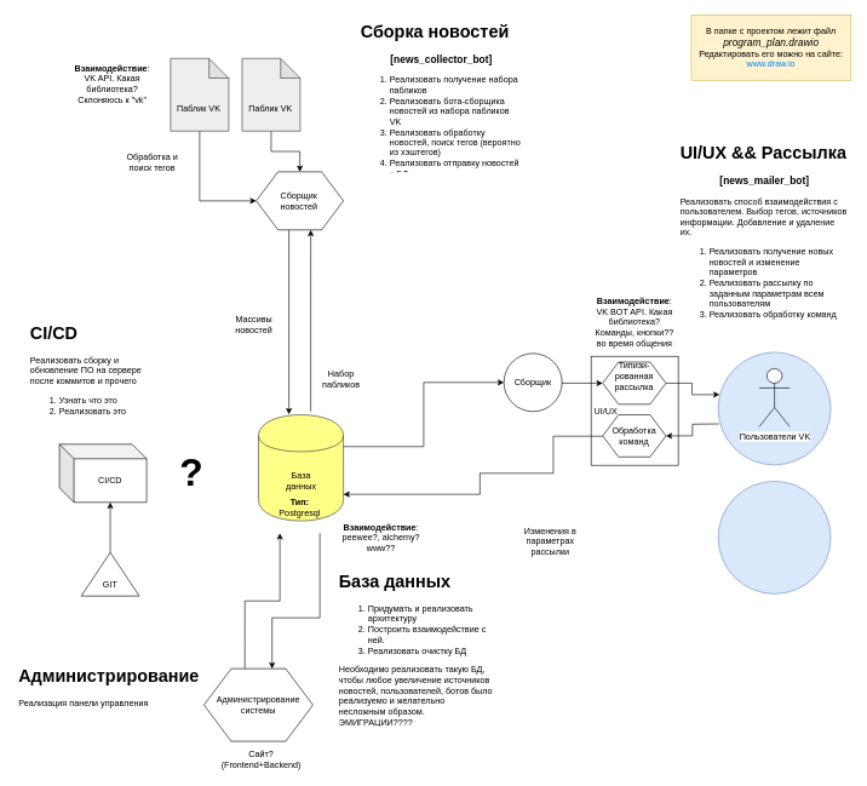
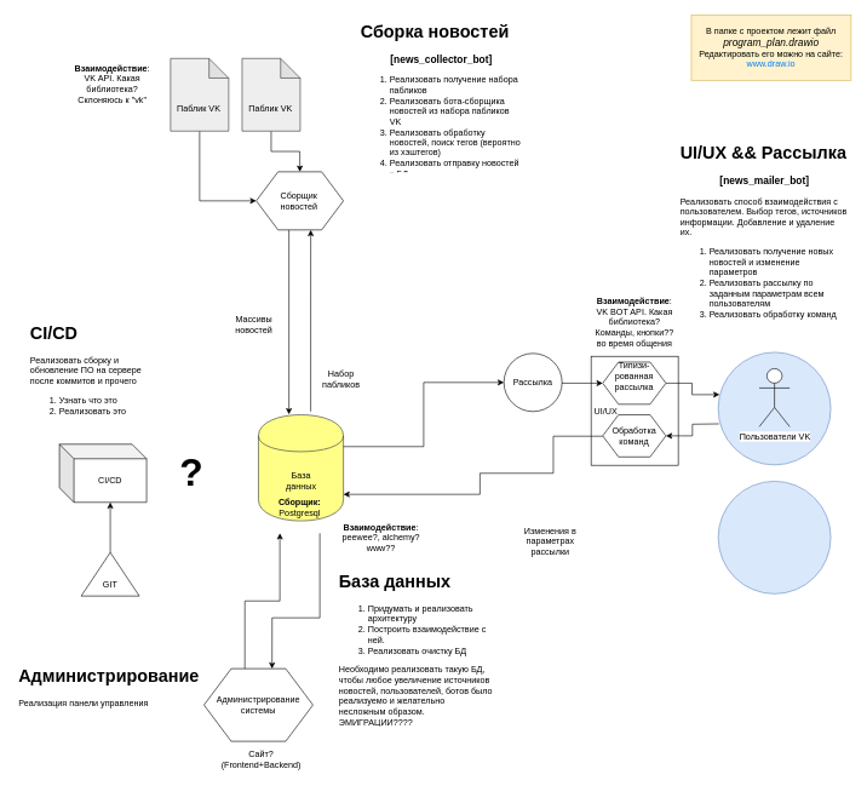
  <mxCell id="0" />
  <mxCell id="1" parent="0" />
  <mxCell id="2" value="" style="rounded=0;whiteSpace=wrap;html=1;" parent="1" vertex="1"><mxGeometry x="813" y="490" width="120" height="150" as="geometry" /></mxCell>
  <mxCell id="3" style="edgeStyle=orthogonalEdgeStyle;rounded=0;orthogonalLoop=1;jettySize=auto;html=1;entryX=0.625;entryY=1;entryDx=0;entryDy=0;exitX=0.615;exitY=-0.031;exitDx=0;exitDy=0;exitPerimeter=0;" parent="1" source="4" target="25" edge="1"><mxGeometry relative="1" as="geometry"><Array as="points" /><mxPoint x="427" y="557" as="sourcePoint" /></mxGeometry></mxCell>
  <mxCell id="4" value="" style="shape=cylinder;whiteSpace=wrap;html=1;boundedLbl=1;backgroundOutline=1;fillColor=#ffff88;strokeColor=#36393d;" parent="1" vertex="1"><mxGeometry x="355" y="570.5" width="117" height="146" as="geometry" /></mxCell>
  <mxCell id="5" value="База данных" style="text;html=1;strokeColor=none;fillColor=none;align=center;verticalAlign=middle;whiteSpace=wrap;rounded=0;" parent="1" vertex="1"><mxGeometry x="393.5" y="651" width="40" height="20" as="geometry" /></mxCell>
  <mxCell id="6" value="&lt;h1&gt;База данных&lt;br&gt;&lt;/h1&gt;&lt;ol&gt;&lt;li&gt;Придумать и реализовать архитектуру &lt;/li&gt;&lt;li&gt;Построить взаимодействие с ней. &lt;/li&gt;&lt;li&gt;Реализовать очистку БД&lt;br&gt;&lt;/li&gt;&lt;/ol&gt;&lt;p&gt;Необходимо реализовать такую БД, чтобы любое увеличение источников новостей, пользователей, ботов было реализуемо и желательно несложным образом. ЭМИГРАЦИИ????&lt;/p&gt;" style="text;html=1;strokeColor=none;fillColor=none;spacing=5;spacingTop=-20;whiteSpace=wrap;overflow=hidden;rounded=0;" parent="1" vertex="1"><mxGeometry x="461" y="780" width="220" height="220" as="geometry" /></mxCell>
  <mxCell id="7" value="&lt;div&gt;&lt;b&gt;Взаимодействие&lt;/b&gt;:&lt;/div&gt;&lt;div&gt;peewee?, alchemy?&lt;/div&gt;&lt;div&gt;www??&lt;br&gt;&lt;/div&gt;" style="text;html=1;strokeColor=none;fillColor=none;align=center;verticalAlign=middle;whiteSpace=wrap;rounded=0;" parent="1" vertex="1"><mxGeometry x="469" y="709.5" width="110" height="60" as="geometry" /></mxCell>
  <mxCell id="8" style="edgeStyle=orthogonalEdgeStyle;rounded=0;orthogonalLoop=1;jettySize=auto;html=1;exitX=0.75;exitY=1;exitDx=0;exitDy=0;entryX=0.625;entryY=0;entryDx=0;entryDy=0;" edge="1" parent="1" source="9" target="50"><mxGeometry relative="1" as="geometry"><Array as="points"><mxPoint x="440" y="850" /><mxPoint x="374" y="850" /></Array></mxGeometry></mxCell>
- <mxCell id="9" value="&lt;div&gt;&lt;b&gt;Тип:&lt;/b&gt;&lt;/div&gt;&lt;div&gt;Postgresql&lt;/div&gt;" style="text;html=1;strokeColor=none;fillColor=none;align=center;verticalAlign=middle;whiteSpace=wrap;rounded=0;" parent="1" vertex="1"><mxGeometry x="357" y="663.5" width="110" height="70" as="geometry" /></mxCell>
+ <mxCell id="9" value="&lt;div&gt;&lt;b&gt;Сборщик:&lt;/b&gt;&lt;/div&gt;&lt;div&gt;Postgresql&lt;/div&gt;" style="text;html=1;strokeColor=none;fillColor=none;align=center;verticalAlign=middle;whiteSpace=wrap;rounded=0;" parent="1" vertex="1"><mxGeometry x="357" y="663.5" width="110" height="70" as="geometry" /></mxCell>
  <mxCell id="10" value="" style="ellipse;whiteSpace=wrap;html=1;aspect=fixed;fillColor=#dae8fc;strokeColor=#6c8ebf;" parent="1" vertex="1"><mxGeometry x="988" y="484.5" width="155" height="155" as="geometry" /></mxCell>
  <mxCell id="11" value="Пользователи VK" style="shape=umlActor;verticalLabelPosition=bottom;labelBackgroundColor=#ffffff;verticalAlign=top;html=1;outlineConnect=0;" parent="1" vertex="1"><mxGeometry x="1044.5" y="507" width="42" height="80" as="geometry" /></mxCell>
  <mxCell id="12" value="" style="ellipse;whiteSpace=wrap;html=1;aspect=fixed;fillColor=#dae8fc;strokeColor=#6c8ebf;" parent="1" vertex="1"><mxGeometry x="988" y="662" width="155" height="155" as="geometry" /></mxCell>
  <mxCell id="13" value="&lt;h1&gt;UI/UX &amp;amp;&amp;amp; Рассылка&lt;br&gt;&lt;/h1&gt;&lt;div align=&quot;center&quot;&gt;&lt;b&gt;&lt;font style=&quot;font-size: 14px&quot;&gt;[news_mailer_bot]&lt;/font&gt;&lt;/b&gt;&lt;br&gt;&lt;/div&gt;&lt;p&gt;Реализовать способ взаимодействия с пользователем. Выбор тегов, источников информации. Добавление и удаление их.&lt;/p&gt;&lt;ol&gt;&lt;li&gt;Реализовать получение новых новостей и изменение параметров&lt;/li&gt;&lt;li&gt;Реализовать рассылку по заданным параметрам всем пользователям&lt;/li&gt;&lt;li&gt;Реализовать обработку команд&lt;br&gt;&lt;/li&gt;&lt;/ol&gt;&lt;p&gt;&lt;br&gt;&lt;/p&gt;" style="text;html=1;strokeColor=none;fillColor=none;spacing=5;spacingTop=-20;whiteSpace=wrap;overflow=hidden;rounded=0;" parent="1" vertex="1"><mxGeometry x="931" y="190" width="240" height="270" as="geometry" /></mxCell>
  <mxCell id="14" style="edgeStyle=orthogonalEdgeStyle;rounded=0;orthogonalLoop=1;jettySize=auto;html=1;exitX=1;exitY=0.5;exitDx=0;exitDy=0;entryX=0.012;entryY=0.376;entryDx=0;entryDy=0;entryPerimeter=0;" parent="1" source="33" target="10" edge="1"><mxGeometry relative="1" as="geometry"><mxPoint x="918" y="543" as="sourcePoint" /></mxGeometry></mxCell>
  <mxCell id="15" style="edgeStyle=orthogonalEdgeStyle;rounded=0;orthogonalLoop=1;jettySize=auto;html=1;entryX=1;entryY=0.5;entryDx=0;entryDy=0;" parent="1" target="31" edge="1"><mxGeometry relative="1" as="geometry"><mxPoint x="989" y="583" as="sourcePoint" /><mxPoint x="941" y="600" as="targetPoint" /></mxGeometry></mxCell>
  <mxCell id="16" value="&lt;div&gt;&lt;b&gt;Взаимодействие&lt;/b&gt;:&lt;/div&gt;&lt;div&gt;VK BOT API. Какая библиотека?&lt;/div&gt;&lt;div&gt;Команды, кнопки?? во время общения&lt;br&gt;&lt;/div&gt;" style="text;html=1;strokeColor=none;fillColor=none;align=center;verticalAlign=middle;whiteSpace=wrap;rounded=0;" parent="1" vertex="1"><mxGeometry x="818" y="408" width="110" height="69" as="geometry" /></mxCell>
  <mxCell id="17" style="edgeStyle=orthogonalEdgeStyle;rounded=0;orthogonalLoop=1;jettySize=auto;html=1;exitX=1;exitY=0.5;exitDx=0;exitDy=0;entryX=0;entryY=0.5;entryDx=0;entryDy=0;" parent="1" source="38" target="33" edge="1"><mxGeometry relative="1" as="geometry"><mxPoint x="711" y="604" as="sourcePoint" /><Array as="points"><mxPoint x="769" y="526" /><mxPoint x="769" y="527" /></Array></mxGeometry></mxCell>
  <mxCell id="18" style="edgeStyle=orthogonalEdgeStyle;rounded=0;orthogonalLoop=1;jettySize=auto;html=1;entryX=0.5;entryY=0;entryDx=0;entryDy=0;" parent="1" source="19" target="25" edge="1"><mxGeometry relative="1" as="geometry" /></mxCell>
  <mxCell id="19" value="" style="shape=note;whiteSpace=wrap;html=1;backgroundOutline=1;darkOpacity=0.05;size=27;fillColor=#eeeeee;strokeColor=#36393d;" parent="1" vertex="1"><mxGeometry x="332.5" y="80" width="80" height="100" as="geometry" /></mxCell>
  <mxCell id="20" value="Паблик VK" style="text;html=1;strokeColor=none;fillColor=none;align=center;verticalAlign=middle;whiteSpace=wrap;rounded=0;" parent="1" vertex="1"><mxGeometry x="335.5" y="140" width="72" height="20" as="geometry" /></mxCell>
  <mxCell id="21" style="edgeStyle=orthogonalEdgeStyle;rounded=0;orthogonalLoop=1;jettySize=auto;html=1;entryX=0;entryY=0.5;entryDx=0;entryDy=0;" parent="1" source="22" target="25" edge="1"><mxGeometry relative="1" as="geometry"><mxPoint x="311" y="280" as="targetPoint" /><Array as="points"><mxPoint x="274" y="276" /></Array></mxGeometry></mxCell>
  <mxCell id="22" value="" style="shape=note;whiteSpace=wrap;html=1;backgroundOutline=1;darkOpacity=0.05;size=27;fillColor=#eeeeee;strokeColor=#36393d;" parent="1" vertex="1"><mxGeometry x="234" y="80" width="80" height="100" as="geometry" /></mxCell>
  <mxCell id="23" value="Паблик VK" style="text;html=1;strokeColor=none;fillColor=none;align=center;verticalAlign=middle;whiteSpace=wrap;rounded=0;" parent="1" vertex="1"><mxGeometry x="237" y="140" width="72" height="20" as="geometry" /></mxCell>
  <mxCell id="24" style="edgeStyle=orthogonalEdgeStyle;rounded=0;orthogonalLoop=1;jettySize=auto;html=1;exitX=0.375;exitY=1;exitDx=0;exitDy=0;" parent="1" source="25" edge="1"><mxGeometry relative="1" as="geometry"><mxPoint x="397" y="570" as="targetPoint" /></mxGeometry></mxCell>
  <mxCell id="25" value="" style="shape=hexagon;perimeter=hexagonPerimeter2;whiteSpace=wrap;html=1;" parent="1" vertex="1"><mxGeometry x="352" y="236" width="120" height="80" as="geometry" /></mxCell>
  <mxCell id="26" value="Сборщик новостей" style="text;html=1;strokeColor=none;fillColor=none;align=center;verticalAlign=middle;whiteSpace=wrap;rounded=0;" parent="1" vertex="1"><mxGeometry x="391" y="266" width="40" height="20" as="geometry" /></mxCell>
- <mxCell id="27" value="Обработка и поиск тегов" style="text;html=1;strokeColor=none;fillColor=none;align=center;verticalAlign=middle;whiteSpace=wrap;rounded=0;" parent="1" vertex="1"><mxGeometry x="159" y="206" width="100" height="34" as="geometry" /></mxCell>
  <mxCell id="28" value="&lt;h1&gt;Сборка новостей&lt;/h1&gt;&lt;div align=&quot;center&quot;&gt;&lt;b&gt;&lt;font style=&quot;font-size: 14px&quot;&gt;[news_collector_bot]&lt;/font&gt;&lt;/b&gt;&lt;br&gt;&lt;/div&gt;&lt;ol&gt;&lt;li&gt;Реализовать получение набора пабликов&lt;br&gt;&lt;/li&gt;&lt;li&gt;Реализовать бота-сборщика новостей из набора пабликов VK&lt;/li&gt;&lt;li&gt;Реализовать обработку новостей, поиск тегов (вероятно из хэштегов)&lt;/li&gt;&lt;li&gt;Реализовать отправку новостей в БД&lt;br&gt;&lt;/li&gt;&lt;/ol&gt;" style="text;html=1;strokeColor=none;fillColor=none;spacing=5;spacingTop=-20;whiteSpace=wrap;overflow=hidden;rounded=0;" parent="1" vertex="1"><mxGeometry x="491" y="23" width="230" height="214" as="geometry" /></mxCell>
  <mxCell id="29" value="Набор пабликов" style="text;html=1;strokeColor=none;fillColor=none;align=center;verticalAlign=middle;whiteSpace=wrap;rounded=0;" parent="1" vertex="1"><mxGeometry x="449" y="512" width="40" height="20" as="geometry" /></mxCell>
  <mxCell id="30" value="Массивы новостей" style="text;html=1;strokeColor=none;fillColor=none;align=center;verticalAlign=middle;whiteSpace=wrap;rounded=0;" parent="1" vertex="1"><mxGeometry x="329" y="437" width="40" height="20" as="geometry" /></mxCell>
  <mxCell id="31" value="" style="shape=hexagon;perimeter=hexagonPerimeter2;whiteSpace=wrap;html=1;" parent="1" vertex="1"><mxGeometry x="829" y="570.5" width="87" height="58" as="geometry" /></mxCell>
  <mxCell id="32" value="Обработка команд" style="text;html=1;strokeColor=none;fillColor=none;align=center;verticalAlign=middle;whiteSpace=wrap;rounded=0;" parent="1" vertex="1"><mxGeometry x="840" y="585" width="65" height="29" as="geometry" /></mxCell>
  <mxCell id="33" value="" style="shape=hexagon;perimeter=hexagonPerimeter2;whiteSpace=wrap;html=1;" parent="1" vertex="1"><mxGeometry x="829" y="498" width="87" height="58" as="geometry" /></mxCell>
  <mxCell id="34" value="&lt;div&gt;Типизи-рованная&lt;/div&gt;&lt;div&gt;рассылка&lt;br&gt;&lt;/div&gt;" style="text;html=1;strokeColor=none;fillColor=none;align=center;verticalAlign=middle;whiteSpace=wrap;rounded=0;" parent="1" vertex="1"><mxGeometry x="840" y="502.5" width="65" height="29" as="geometry" /></mxCell>
  <mxCell id="35" value="UI/UX" style="text;html=1;strokeColor=none;fillColor=none;align=center;verticalAlign=middle;whiteSpace=wrap;rounded=0;" parent="1" vertex="1"><mxGeometry x="816" y="556" width="35" height="20" as="geometry" /></mxCell>
  <mxCell id="36" value="Изменения в параметрах рассылки" style="text;html=1;strokeColor=none;fillColor=none;align=center;verticalAlign=middle;whiteSpace=wrap;rounded=0;" parent="1" vertex="1"><mxGeometry x="704" y="718.5" width="106" height="53" as="geometry" /></mxCell>
  <mxCell id="37" style="edgeStyle=orthogonalEdgeStyle;rounded=0;orthogonalLoop=1;jettySize=auto;html=1;exitX=0;exitY=0.5;exitDx=0;exitDy=0;" parent="1" edge="1"><mxGeometry relative="1" as="geometry"><mxPoint x="829" y="600" as="sourcePoint" /><mxPoint x="472" y="680" as="targetPoint" /><Array as="points"><mxPoint x="761" y="600" /><mxPoint x="761" y="651" /><mxPoint x="660" y="651" /><mxPoint x="660" y="680" /><mxPoint x="472" y="680" /></Array></mxGeometry></mxCell>
  <mxCell id="38" value="" style="ellipse;whiteSpace=wrap;html=1;aspect=fixed;" parent="1" vertex="1"><mxGeometry x="693" y="486" width="80" height="80" as="geometry" /></mxCell>
  <mxCell id="39" style="edgeStyle=orthogonalEdgeStyle;rounded=0;orthogonalLoop=1;jettySize=auto;html=1;entryX=0;entryY=0.5;entryDx=0;entryDy=0;exitX=1;exitY=0.3;exitDx=0;exitDy=0;" parent="1" source="4" target="38" edge="1"><mxGeometry relative="1" as="geometry"><mxPoint x="507" y="604" as="sourcePoint" /><mxPoint x="829" y="527" as="targetPoint" /></mxGeometry></mxCell>
- <mxCell id="40" value="Сборщик" style="text;html=1;strokeColor=none;fillColor=none;align=center;verticalAlign=middle;whiteSpace=wrap;rounded=0;" parent="1" vertex="1"><mxGeometry x="702" y="516" width="62" height="20" as="geometry" /></mxCell>
+ <mxCell id="40" value="Рассылка" style="text;html=1;strokeColor=none;fillColor=none;align=center;verticalAlign=middle;whiteSpace=wrap;rounded=0;" parent="1" vertex="1"><mxGeometry x="702" y="516" width="62" height="20" as="geometry" /></mxCell>
  <mxCell id="41" value="" style="shape=cube;whiteSpace=wrap;html=1;boundedLbl=1;backgroundOutline=1;darkOpacity=0.05;darkOpacity2=0.1;" parent="1" vertex="1"><mxGeometry x="81" y="611" width="120" height="80" as="geometry" /></mxCell>
  <mxCell id="42" value="CI/CD" style="text;html=1;strokeColor=none;fillColor=none;align=center;verticalAlign=middle;whiteSpace=wrap;rounded=0;" parent="1" vertex="1"><mxGeometry x="131" y="652" width="40" height="20" as="geometry" /></mxCell>
  <mxCell id="43" style="edgeStyle=orthogonalEdgeStyle;rounded=0;orthogonalLoop=1;jettySize=auto;html=1;exitX=1;exitY=0.5;exitDx=0;exitDy=0;entryX=0;entryY=0;entryDx=70;entryDy=80;entryPerimeter=0;" parent="1" source="44" target="41" edge="1"><mxGeometry relative="1" as="geometry" /></mxCell>
  <mxCell id="44" value="" style="triangle;whiteSpace=wrap;html=1;rotation=-90;" parent="1" vertex="1"><mxGeometry x="121" y="750" width="60" height="80" as="geometry" /></mxCell>
  <mxCell id="45" value="GIT" style="text;html=1;strokeColor=none;fillColor=none;align=center;verticalAlign=middle;whiteSpace=wrap;rounded=0;" parent="1" vertex="1"><mxGeometry x="131" y="794" width="40" height="20" as="geometry" /></mxCell>
  <mxCell id="46" value="&lt;h1&gt;CI/CD&lt;/h1&gt;&lt;p&gt;Реализовать сборку и обновление ПО на сервере после коммитов и прочего&lt;br&gt;&lt;/p&gt;&lt;ol&gt;&lt;li&gt;Узнать что это&lt;/li&gt;&lt;li&gt;Реализовать это&lt;br&gt;&lt;/li&gt;&lt;/ol&gt;" style="text;html=1;strokeColor=none;fillColor=none;spacing=5;spacingTop=-20;whiteSpace=wrap;overflow=hidden;rounded=0;" parent="1" vertex="1"><mxGeometry x="36" y="438" width="190" height="142" as="geometry" /></mxCell>
  <mxCell id="47" value="&lt;div&gt;&lt;b&gt;Взаимодействие&lt;/b&gt;:&lt;/div&gt;&lt;div&gt;VK API. Какая библиотека?&lt;/div&gt;&lt;div&gt;Склоняюсь к &quot;vk&quot;&lt;br&gt;&lt;/div&gt;" style="text;html=1;strokeColor=none;fillColor=none;align=center;verticalAlign=middle;whiteSpace=wrap;rounded=0;" vertex="1" parent="1"><mxGeometry x="99" y="80.167" width="110" height="69" as="geometry" /></mxCell>
  <mxCell id="48" value="&lt;font size=&quot;1&quot;&gt;&lt;b style=&quot;font-size: 53px&quot;&gt;?&lt;/b&gt;&lt;/font&gt;" style="text;html=1;strokeColor=none;fillColor=none;align=center;verticalAlign=middle;whiteSpace=wrap;rounded=0;" vertex="1" parent="1"><mxGeometry x="243" y="639.333" width="40" height="20" as="geometry" /></mxCell>
  <mxCell id="49" style="edgeStyle=orthogonalEdgeStyle;rounded=0;orthogonalLoop=1;jettySize=auto;html=1;exitX=0.375;exitY=0;exitDx=0;exitDy=0;entryX=0.25;entryY=1;entryDx=0;entryDy=0;" edge="1" parent="1" source="50" target="9"><mxGeometry relative="1" as="geometry" /></mxCell>
  <mxCell id="50" value="" style="shape=hexagon;perimeter=hexagonPerimeter2;whiteSpace=wrap;html=1;" vertex="1" parent="1"><mxGeometry x="280" y="920" width="150" height="100" as="geometry" /></mxCell>
  <mxCell id="51" value="&lt;div&gt;Администрирование&lt;/div&gt;&lt;div&gt;системы&lt;br&gt;&lt;/div&gt;" style="text;html=1;strokeColor=none;fillColor=none;align=center;verticalAlign=middle;whiteSpace=wrap;rounded=0;" vertex="1" parent="1"><mxGeometry x="289" y="955" width="132" height="30" as="geometry" /></mxCell>
  <mxCell id="52" value="&lt;h1&gt;Администрирование&lt;br&gt;&lt;/h1&gt;&lt;p&gt;Реализация панели управления&lt;br&gt;&lt;/p&gt;" style="text;html=1;strokeColor=none;fillColor=none;spacing=5;spacingTop=-20;whiteSpace=wrap;overflow=hidden;rounded=0;" vertex="1" parent="1"><mxGeometry x="20" y="910" width="262" height="120" as="geometry" /></mxCell>
  <mxCell id="53" value="Сайт? (Frontend+Backend)" style="text;html=1;strokeColor=none;fillColor=none;align=center;verticalAlign=middle;whiteSpace=wrap;rounded=0;" vertex="1" parent="1"><mxGeometry x="297" y="1030" width="124" height="30" as="geometry" /></mxCell>
  <mxCell id="54" value="&lt;div&gt;В папке с проектом лежит файл &lt;i&gt;&lt;font style=&quot;font-size: 14px&quot;&gt;program_plan.drawio&lt;/font&gt;&lt;/i&gt;&lt;/div&gt;&lt;div&gt;&lt;font style=&quot;font-size: 12px&quot;&gt;Редактировать его можно на сайте:&lt;/font&gt;&lt;/div&gt;&lt;div&gt;&lt;font style=&quot;font-size: 12px&quot;&gt;&lt;font color=&quot;#007FFF&quot;&gt;www.draw.io&lt;/font&gt;&lt;br&gt;&lt;/font&gt;&lt;/div&gt;" style="text;html=1;align=center;verticalAlign=middle;whiteSpace=wrap;rounded=0;fillColor=#fff2cc;strokeColor=#d6b656;" vertex="1" parent="1"><mxGeometry x="951" y="20" width="220" height="90" as="geometry" /></mxCell>
